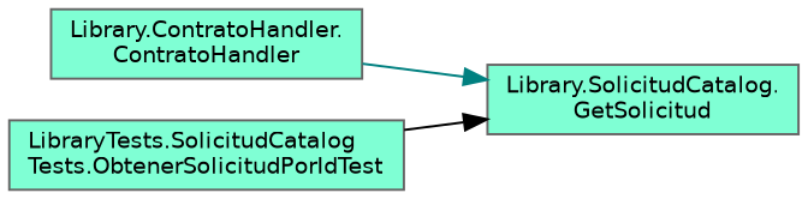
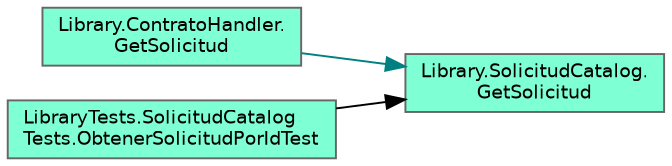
  digraph {
    rankdir=RL
    node [color=grey40 fillcolor=aquamarine fontname=Helvetica fontsize=10 shape=box style=filled]
    edge [dir=back fontname=Helvetica fontsize=10 labelfontname=Helvetica labelfontsize=10 style=solid]
    n1 [color=gray40 fontcolor=black height=0.2 label="Library.SolicitudCatalog.\lGetSolicitud" width=0.4]
-   n2 [height=0.2 label="Library.ContratoHandler.\lContratoHandler" width=0.4]
+   n2 [height=0.2 label="Library.ContratoHandler.\lGetSolicitud" width=0.4]
    n3 [height=0.2 label="LibraryTests.SolicitudCatalog\lTests.ObtenerSolicitudPorIdTest" width=0.4]
    n1 -> n2 [color=teal]
    n1 -> n3 [color=black]
  }
